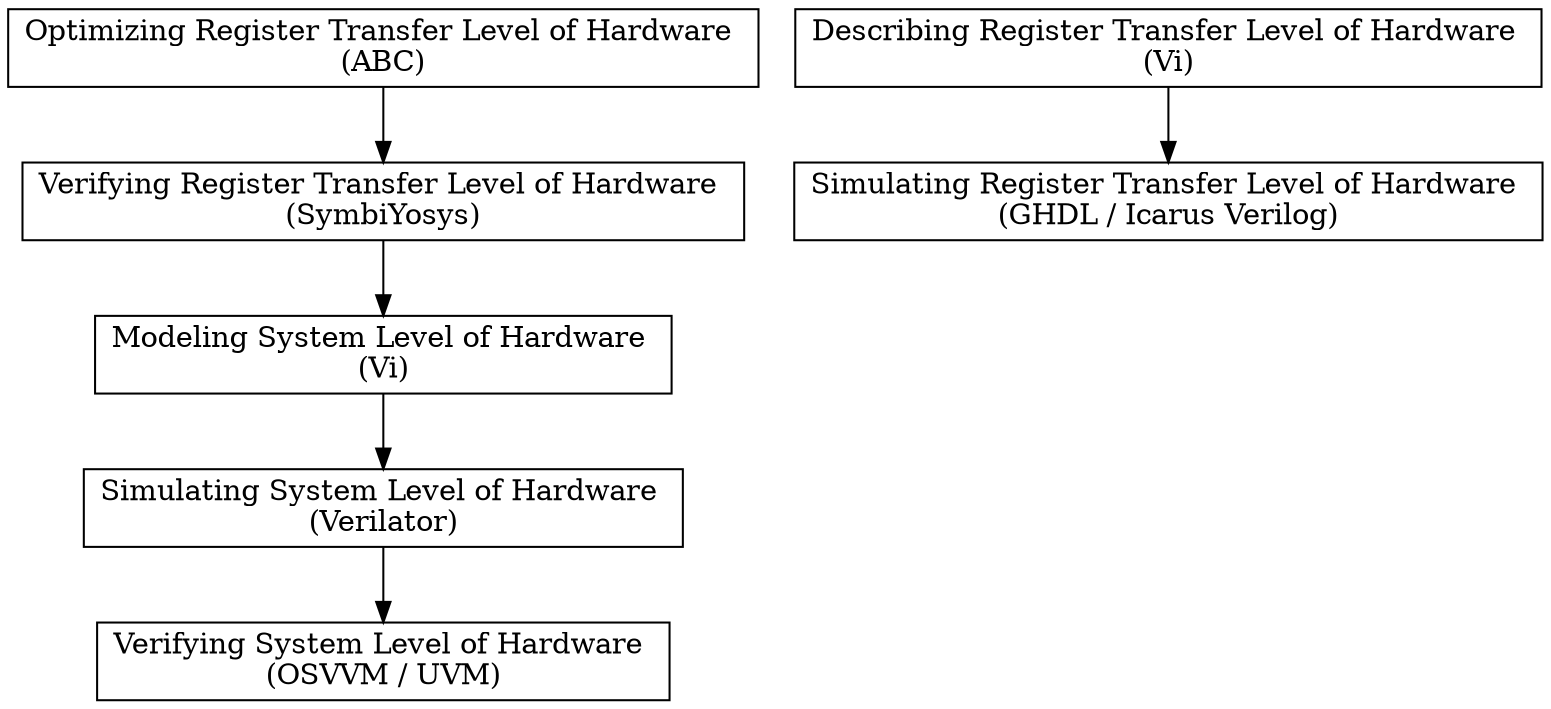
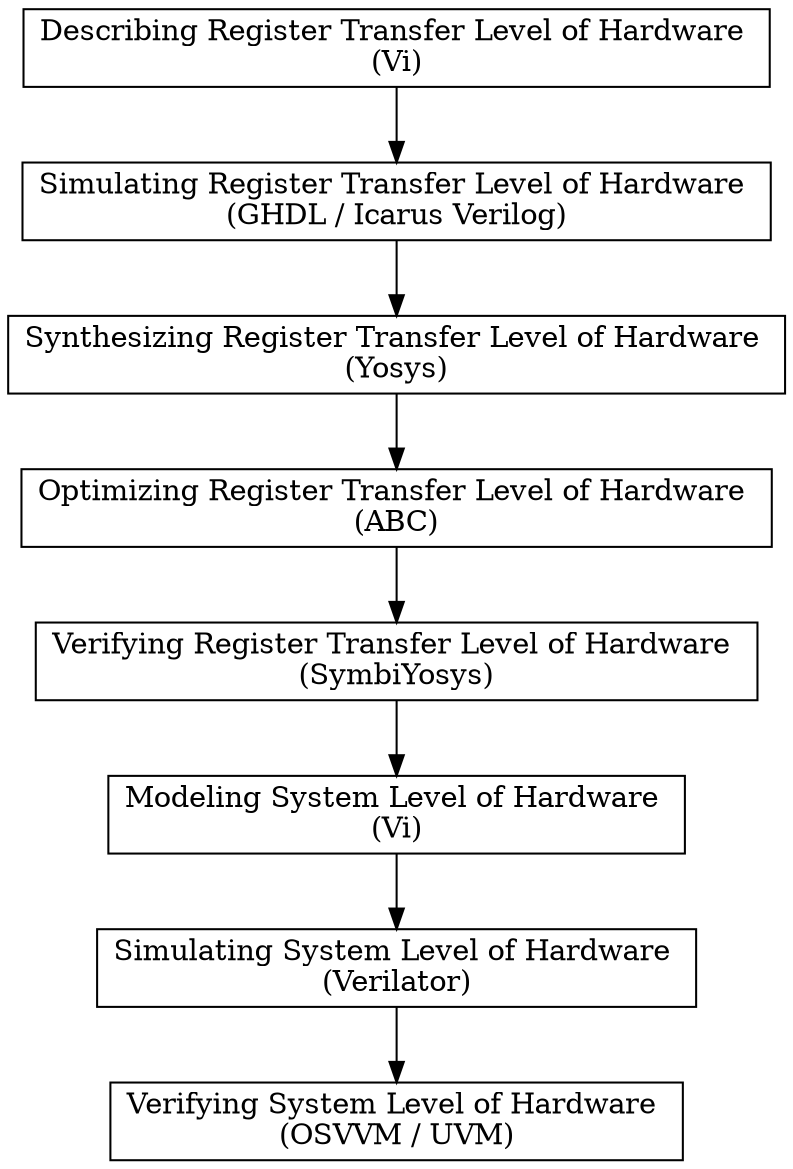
  digraph {
    node [shape=record]
    n1 [label="Modeling System Level of Hardware \n(Vi)"]
    n2 [label="Simulating System Level of Hardware \n(Verilator)"]
    n3 [label="Verifying System Level of Hardware \n(OSVVM / UVM)"]
    n4 [label="Describing Register Transfer Level of Hardware \n(Vi)"]
    n5 [label="Simulating Register Transfer Level of Hardware \n(GHDL / Icarus Verilog)"]
+   n6 [label="Synthesizing Register Transfer Level of Hardware \n(Yosys)"]
    n7 [label="Optimizing Register Transfer Level of Hardware \n(ABC)"]
    n8 [label="Verifying Register Transfer Level of Hardware \n(SymbiYosys)"]
    n1 -> n2
    n2 -> n3
    n4 -> n5
+   n5 -> n6
+   n6 -> n7
    n7 -> n8
    n8 -> n1
  }
